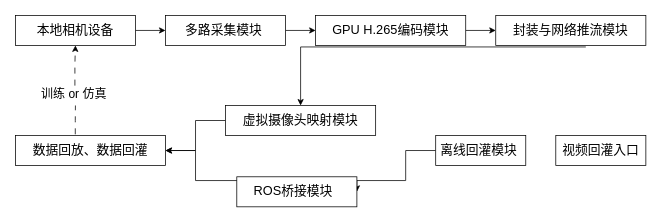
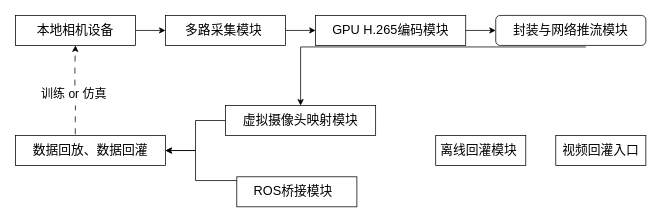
  <mxCell id="0" />
  <mxCell id="1" parent="0" />
  <mxCell id="2" value="" style="edgeStyle=orthogonalEdgeStyle;rounded=0;orthogonalLoop=1;jettySize=auto;html=1;" edge="1" parent="1" source="5" target="4"><mxGeometry relative="1" as="geometry" /></mxCell>
  <mxCell id="3" value="" style="edgeStyle=orthogonalEdgeStyle;rounded=0;orthogonalLoop=1;jettySize=auto;html=1;" edge="1" parent="1" source="4" target="7"><mxGeometry relative="1" as="geometry" /></mxCell>
  <mxCell id="4" value="&lt;font style=&quot;font-size: 17px;&quot;&gt;多路采集模块&lt;/font&gt;&lt;span style=&quot;font-size: 17px; background-color: transparent; color: light-dark(rgb(0, 0, 0), rgb(255, 255, 255));&quot;&gt;&amp;nbsp;&lt;/span&gt;" style="rounded=0;whiteSpace=wrap;html=1;" vertex="1" parent="1"><mxGeometry x="220" y="20" width="160" height="40" as="geometry" /></mxCell>
  <mxCell id="5" value="&lt;span style=&quot;font-size: 17px;&quot;&gt;本地相机设备&lt;/span&gt;" style="rounded=0;whiteSpace=wrap;html=1;" vertex="1" parent="1"><mxGeometry y="20" width="160" height="40" as="geometry" x="20" /></mxCell>
  <mxCell id="6" value="" style="edgeStyle=orthogonalEdgeStyle;rounded=0;orthogonalLoop=1;jettySize=auto;html=1;entryX=0;entryY=0.5;entryDx=0;entryDy=0;exitX=1;exitY=0.5;exitDx=0;exitDy=0;" edge="1" parent="1" source="7" target="9"><mxGeometry relative="1" as="geometry" /></mxCell>
  <mxCell id="7" value="&lt;font style=&quot;font-size: 17px;&quot;&gt;GPU H.265编码模块&lt;/font&gt;" style="rounded=0;whiteSpace=wrap;html=1;" vertex="1" parent="1"><mxGeometry x="420" y="20" width="200" height="40" as="geometry" /></mxCell>
  <mxCell id="8" value="" style="edgeStyle=orthogonalEdgeStyle;rounded=0;orthogonalLoop=1;jettySize=auto;html=1;exitX=0.6;exitY=1.05;exitDx=0;exitDy=0;exitPerimeter=0;" edge="1" parent="1" source="9" target="13"><mxGeometry relative="1" as="geometry" /></mxCell>
- <mxCell id="9" value="&lt;font style=&quot;font-size: 17px;&quot;&gt;封装与网络推流模块&lt;/font&gt;" style="rounded=0;whiteSpace=wrap;html=1;" vertex="1" parent="1"><mxGeometry x="660" y="20" width="200" height="40" as="geometry" /></mxCell>
- <mxCell id="10" value="" style="edgeStyle=orthogonalEdgeStyle;rounded=0;orthogonalLoop=1;jettySize=auto;html=1;entryX=1;entryY=0.5;entryDx=0;entryDy=0;exitX=0;exitY=0.5;exitDx=0;exitDy=0;" edge="1" parent="1" source="18" target="15"><mxGeometry relative="1" as="geometry"><Array as="points"><mxPoint x="540" y="200" /><mxPoint x="540" y="240" /></Array></mxGeometry></mxCell>
+ <mxCell id="9" value="&lt;font style=&quot;font-size: 17px;&quot;&gt;封装与网络推流模块&lt;/font&gt;" style="whiteSpace=wrap;html=1;rounded=1;" vertex="1" parent="1"><mxGeometry x="660" y="20" width="200" height="40" as="geometry" /></mxCell>
  <mxCell id="11" value="&lt;font style=&quot;font-size: 17px;&quot;&gt;视频回灌入口&lt;/font&gt;" style="rounded=0;whiteSpace=wrap;html=1;" vertex="1" parent="1"><mxGeometry x="740" y="180" width="120" height="40" as="geometry" /></mxCell>
  <mxCell id="12" value="" style="edgeStyle=orthogonalEdgeStyle;rounded=0;orthogonalLoop=1;jettySize=auto;html=1;entryX=1;entryY=0.5;entryDx=0;entryDy=0;" edge="1" parent="1" source="13" target="17"><mxGeometry relative="1" as="geometry"><mxPoint x="220" y="200" as="targetPoint" /><Array as="points"><mxPoint x="260" y="160" /><mxPoint x="260" y="200" /></Array></mxGeometry></mxCell>
  <mxCell id="13" value="&lt;font style=&quot;font-size: 17px;&quot;&gt;虚拟摄像头映射模块&lt;/font&gt;" style="rounded=0;whiteSpace=wrap;html=1;" vertex="1" parent="1"><mxGeometry x="300" y="140" width="200" height="40" as="geometry" /></mxCell>
  <mxCell id="14" value="" style="edgeStyle=orthogonalEdgeStyle;rounded=0;orthogonalLoop=1;jettySize=auto;html=1;entryX=0.5;entryY=1;entryDx=0;entryDy=0;exitX=0.494;exitY=0.117;exitDx=0;exitDy=0;exitPerimeter=0;dashed=1;dashPattern=8 8;" edge="1" parent="1" source="20" target="5"><mxGeometry relative="1" as="geometry"><mxPoint x="220" y="160" as="targetPoint" /><Array as="points" /></mxGeometry></mxCell>
  <mxCell id="15" value="&lt;font style=&quot;font-size: 17px;&quot;&gt;ROS桥接模块&amp;nbsp;&amp;nbsp;&lt;/font&gt;" style="rounded=0;whiteSpace=wrap;html=1;" vertex="1" parent="1"><mxGeometry x="315" y="235" width="160" height="40" as="geometry" /></mxCell>
  <mxCell id="16" value="" style="edgeStyle=orthogonalEdgeStyle;rounded=0;orthogonalLoop=1;jettySize=auto;html=1;entryX=1;entryY=0.5;entryDx=0;entryDy=0;" edge="1" parent="1" source="15" target="17"><mxGeometry relative="1" as="geometry"><mxPoint x="500" y="240" as="sourcePoint" /><mxPoint x="100" y="100" as="targetPoint" /><Array as="points"><mxPoint x="260" y="240" /><mxPoint x="260" y="200" /></Array></mxGeometry></mxCell>
  <mxCell id="17" value="&lt;span style=&quot;font-size: 17px;&quot;&gt;数据回放、数据回灌&lt;/span&gt;" style="rounded=0;whiteSpace=wrap;html=1;" vertex="1" parent="1"><mxGeometry y="180" width="200" height="40" as="geometry" x="20" /></mxCell>
  <mxCell id="18" value="&lt;font style=&quot;font-size: 17px;&quot;&gt;离线回灌模块&amp;nbsp;&lt;/font&gt;" style="rounded=0;whiteSpace=wrap;html=1;" vertex="1" parent="1"><mxGeometry x="580" y="180" width="120" height="40" as="geometry" /></mxCell>
  <mxCell id="19" value="" style="edgeStyle=orthogonalEdgeStyle;rounded=0;orthogonalLoop=1;jettySize=auto;html=1;dashed=1;dashPattern=8 8;exitX=0.399;exitY=-0.04;exitDx=0;exitDy=0;exitPerimeter=0;endArrow=none;startFill=0;" edge="1" parent="1" source="17" target="20"><mxGeometry relative="1" as="geometry" /></mxCell>
  <mxCell id="20" value="&lt;font style=&quot;font-size: 16px;&quot;&gt;训练&amp;nbsp;or 仿真&amp;nbsp;&lt;/font&gt;" style="text;html=1;align=center;verticalAlign=middle;resizable=0;points=[];autosize=1;strokeColor=none;fillColor=none;" vertex="1" parent="1"><mxGeometry x="40" y="110" width="120" height="30" as="geometry" /></mxCell>
